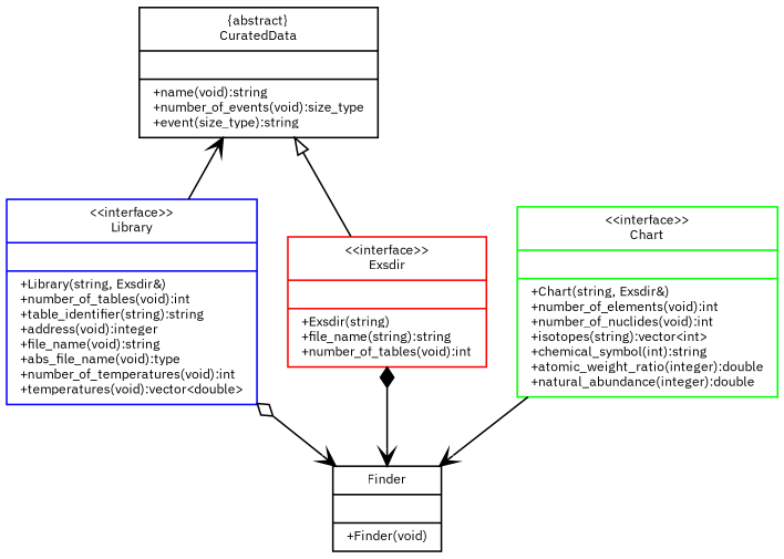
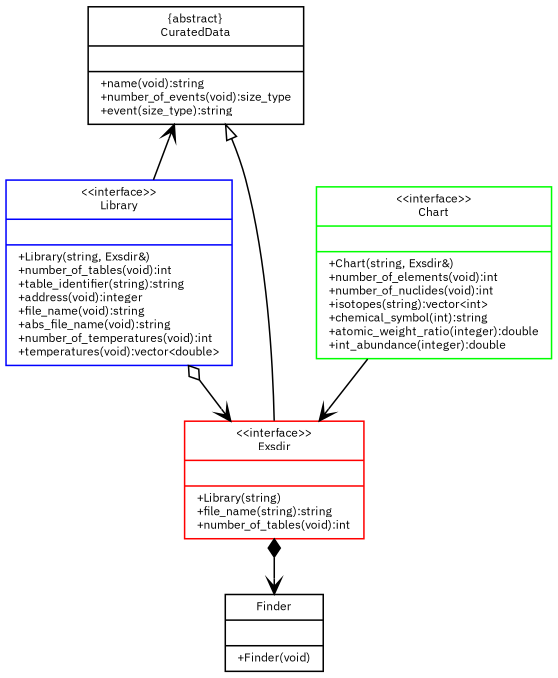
  digraph {
    fontname="IBM Plex Sans"
    fontsize=8
    node [fontname="IBM Plex Sans" fontsize=8 shape=record]
    edge [arrowhead=open fontname="IBM Plex Sans" fontsize=8]
    n1 [label="{\{abstract\}\nCuratedData||+name(void):string\l+number_of_events(void):size_type\l+event(size_type):string\l}"]
-   n2 [color=green label="{\<\<interface\>\>\nChart||+Chart(string, Exsdir&)\l+number_of_elements(void):int\l+number_of_nuclides(void):int\l+isotopes(string):vector\<int\>\l+chemical_symbol(int):string\l+atomic_weight_ratio(integer):double\l+natural_abundance(integer):double\l}"]
-   n3 [color=blue label="{\<\<interface\>\>\nLibrary||+Library(string, Exsdir&)\l+number_of_tables(void):int\l+table_identifier(string):string\l+address(void):integer\l+file_name(void):string\l+abs_file_name(void):type\l+number_of_temperatures(void):int\l+temperatures(void):vector\<double\>\l}"]
+   n2 [color=green label="{\<\<interface\>\>\nChart||+Chart(string, Exsdir&)\l+number_of_elements(void):int\l+number_of_nuclides(void):int\l+isotopes(string):vector\<int\>\l+chemical_symbol(int):string\l+atomic_weight_ratio(integer):double\l+int_abundance(integer):double\l}"]
+   n3 [color=blue label="{\<\<interface\>\>\nLibrary||+Library(string, Exsdir&)\l+number_of_tables(void):int\l+table_identifier(string):string\l+address(void):integer\l+file_name(void):string\l+abs_file_name(void):string\l+number_of_temperatures(void):int\l+temperatures(void):vector\<double\>\l}"]
    n4 [label="{Finder||+Finder(void)\l}"]
-   n5 [color=red label="{\<\<interface\>\>\nExsdir||+Exsdir(string)\l+file_name(string):string\l+number_of_tables(void):int\l}"]
+   n5 [color=red label="{\<\<interface\>\>\nExsdir||+Library(string)\l+file_name(string):string\l+number_of_tables(void):int\l}"]
    subgraph sub_1 {
      rank=min
      n1
    }
    subgraph sub_2 {
      rank=same
      n2
      n3
    }
    subgraph sub_3 {
      rank=max
      n4
    }
-   n2 -> n4
+   n2 -> n5
    n3 -> n1
-   n3 -> n4 [arrowtail=odiamond dir=both]
+   n3 -> n5 [arrowtail=odiamond dir=both]
    n5 -> n1 [arrowhead=empty]
    n5 -> n4 [arrowtail=diamond dir=both]
  }
